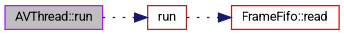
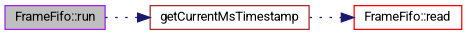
  digraph {
    fontname=Roboto
    rankdir=LR
    node [fillcolor=white fontname=Roboto fontsize=10 shape=record style=filled]
    edge [color=midnightblue fontname=Roboto fontsize=10 labelfontname=Helvetica labelfontsize=10 style=dotted]
-   n1 [color=purple fillcolor=grey75 fontcolor=black height=0.2 label="AVThread::run" width=0.4]
-   n2 [color=brown height=0.2 label=run width=0.4]
+   n1 [color=purple fillcolor=grey75 fontcolor=black height=0.2 label="FrameFifo::run" width=0.4]
+   n2 [color=brown height=0.2 label=getCurrentMsTimestamp width=0.4]
    n3 [color=red height=0.2 label="FrameFifo::read" width=0.4]
    n1 -> n2
    n2 -> n3
  }
